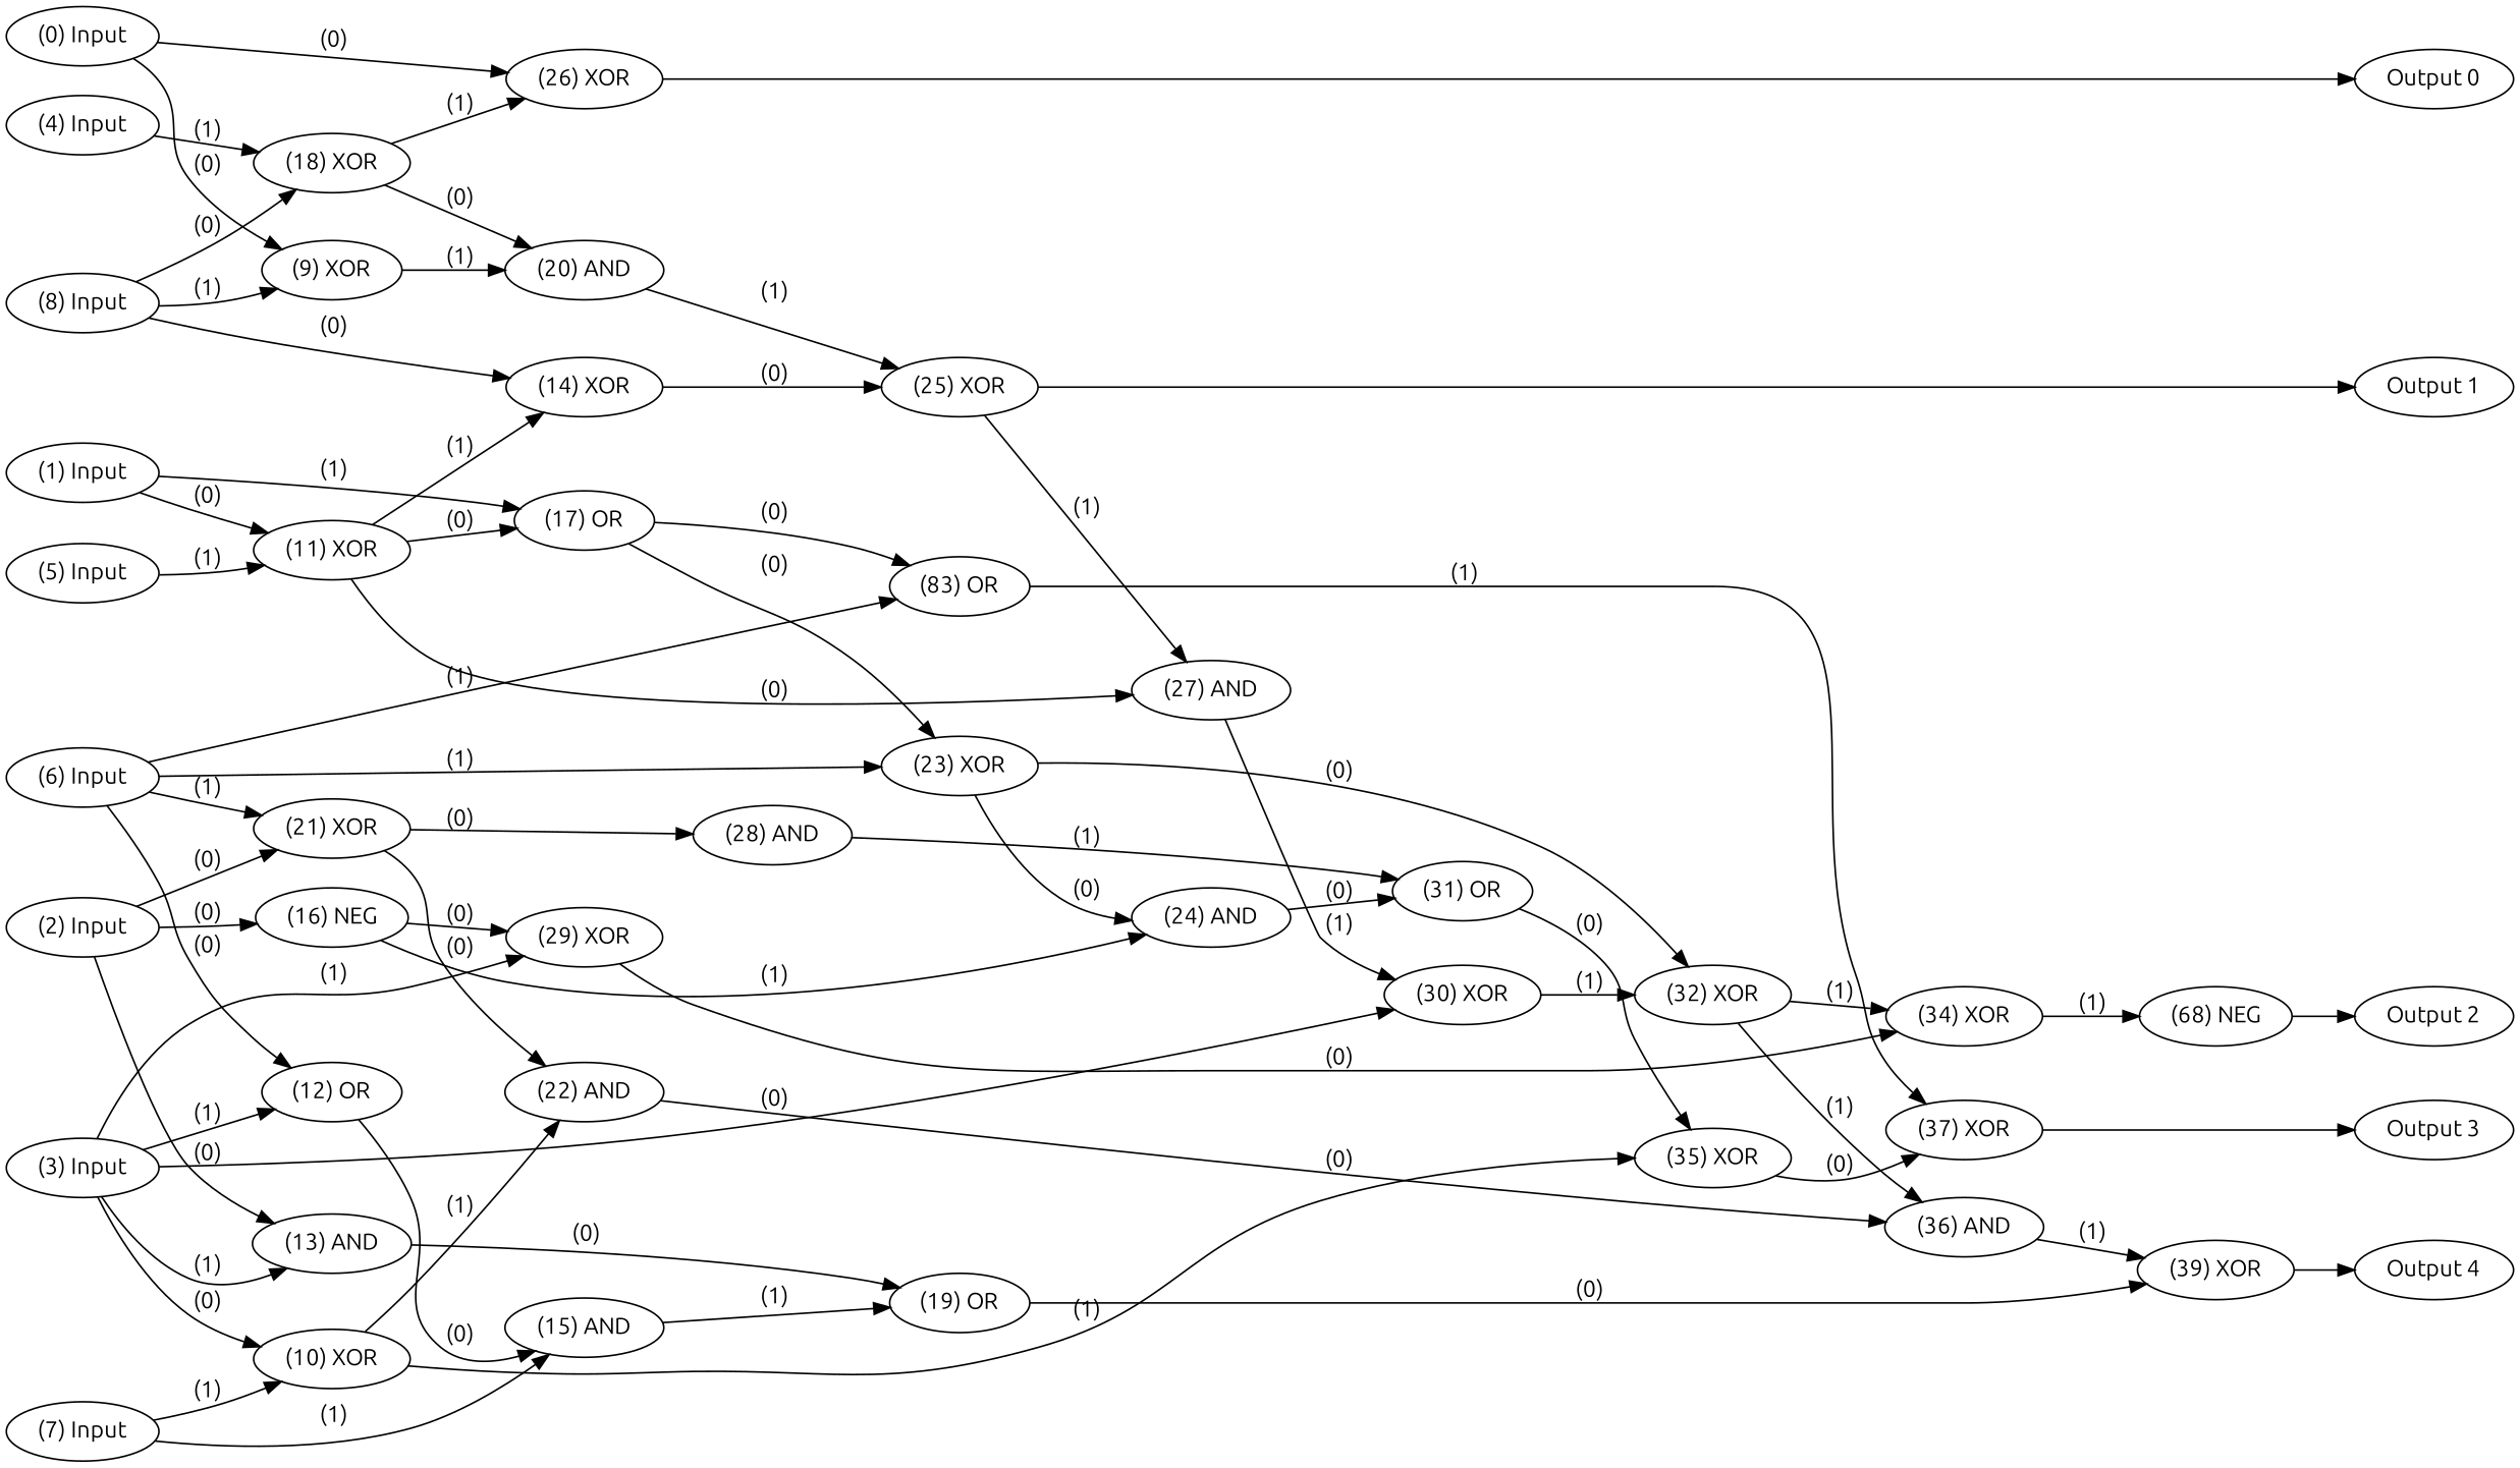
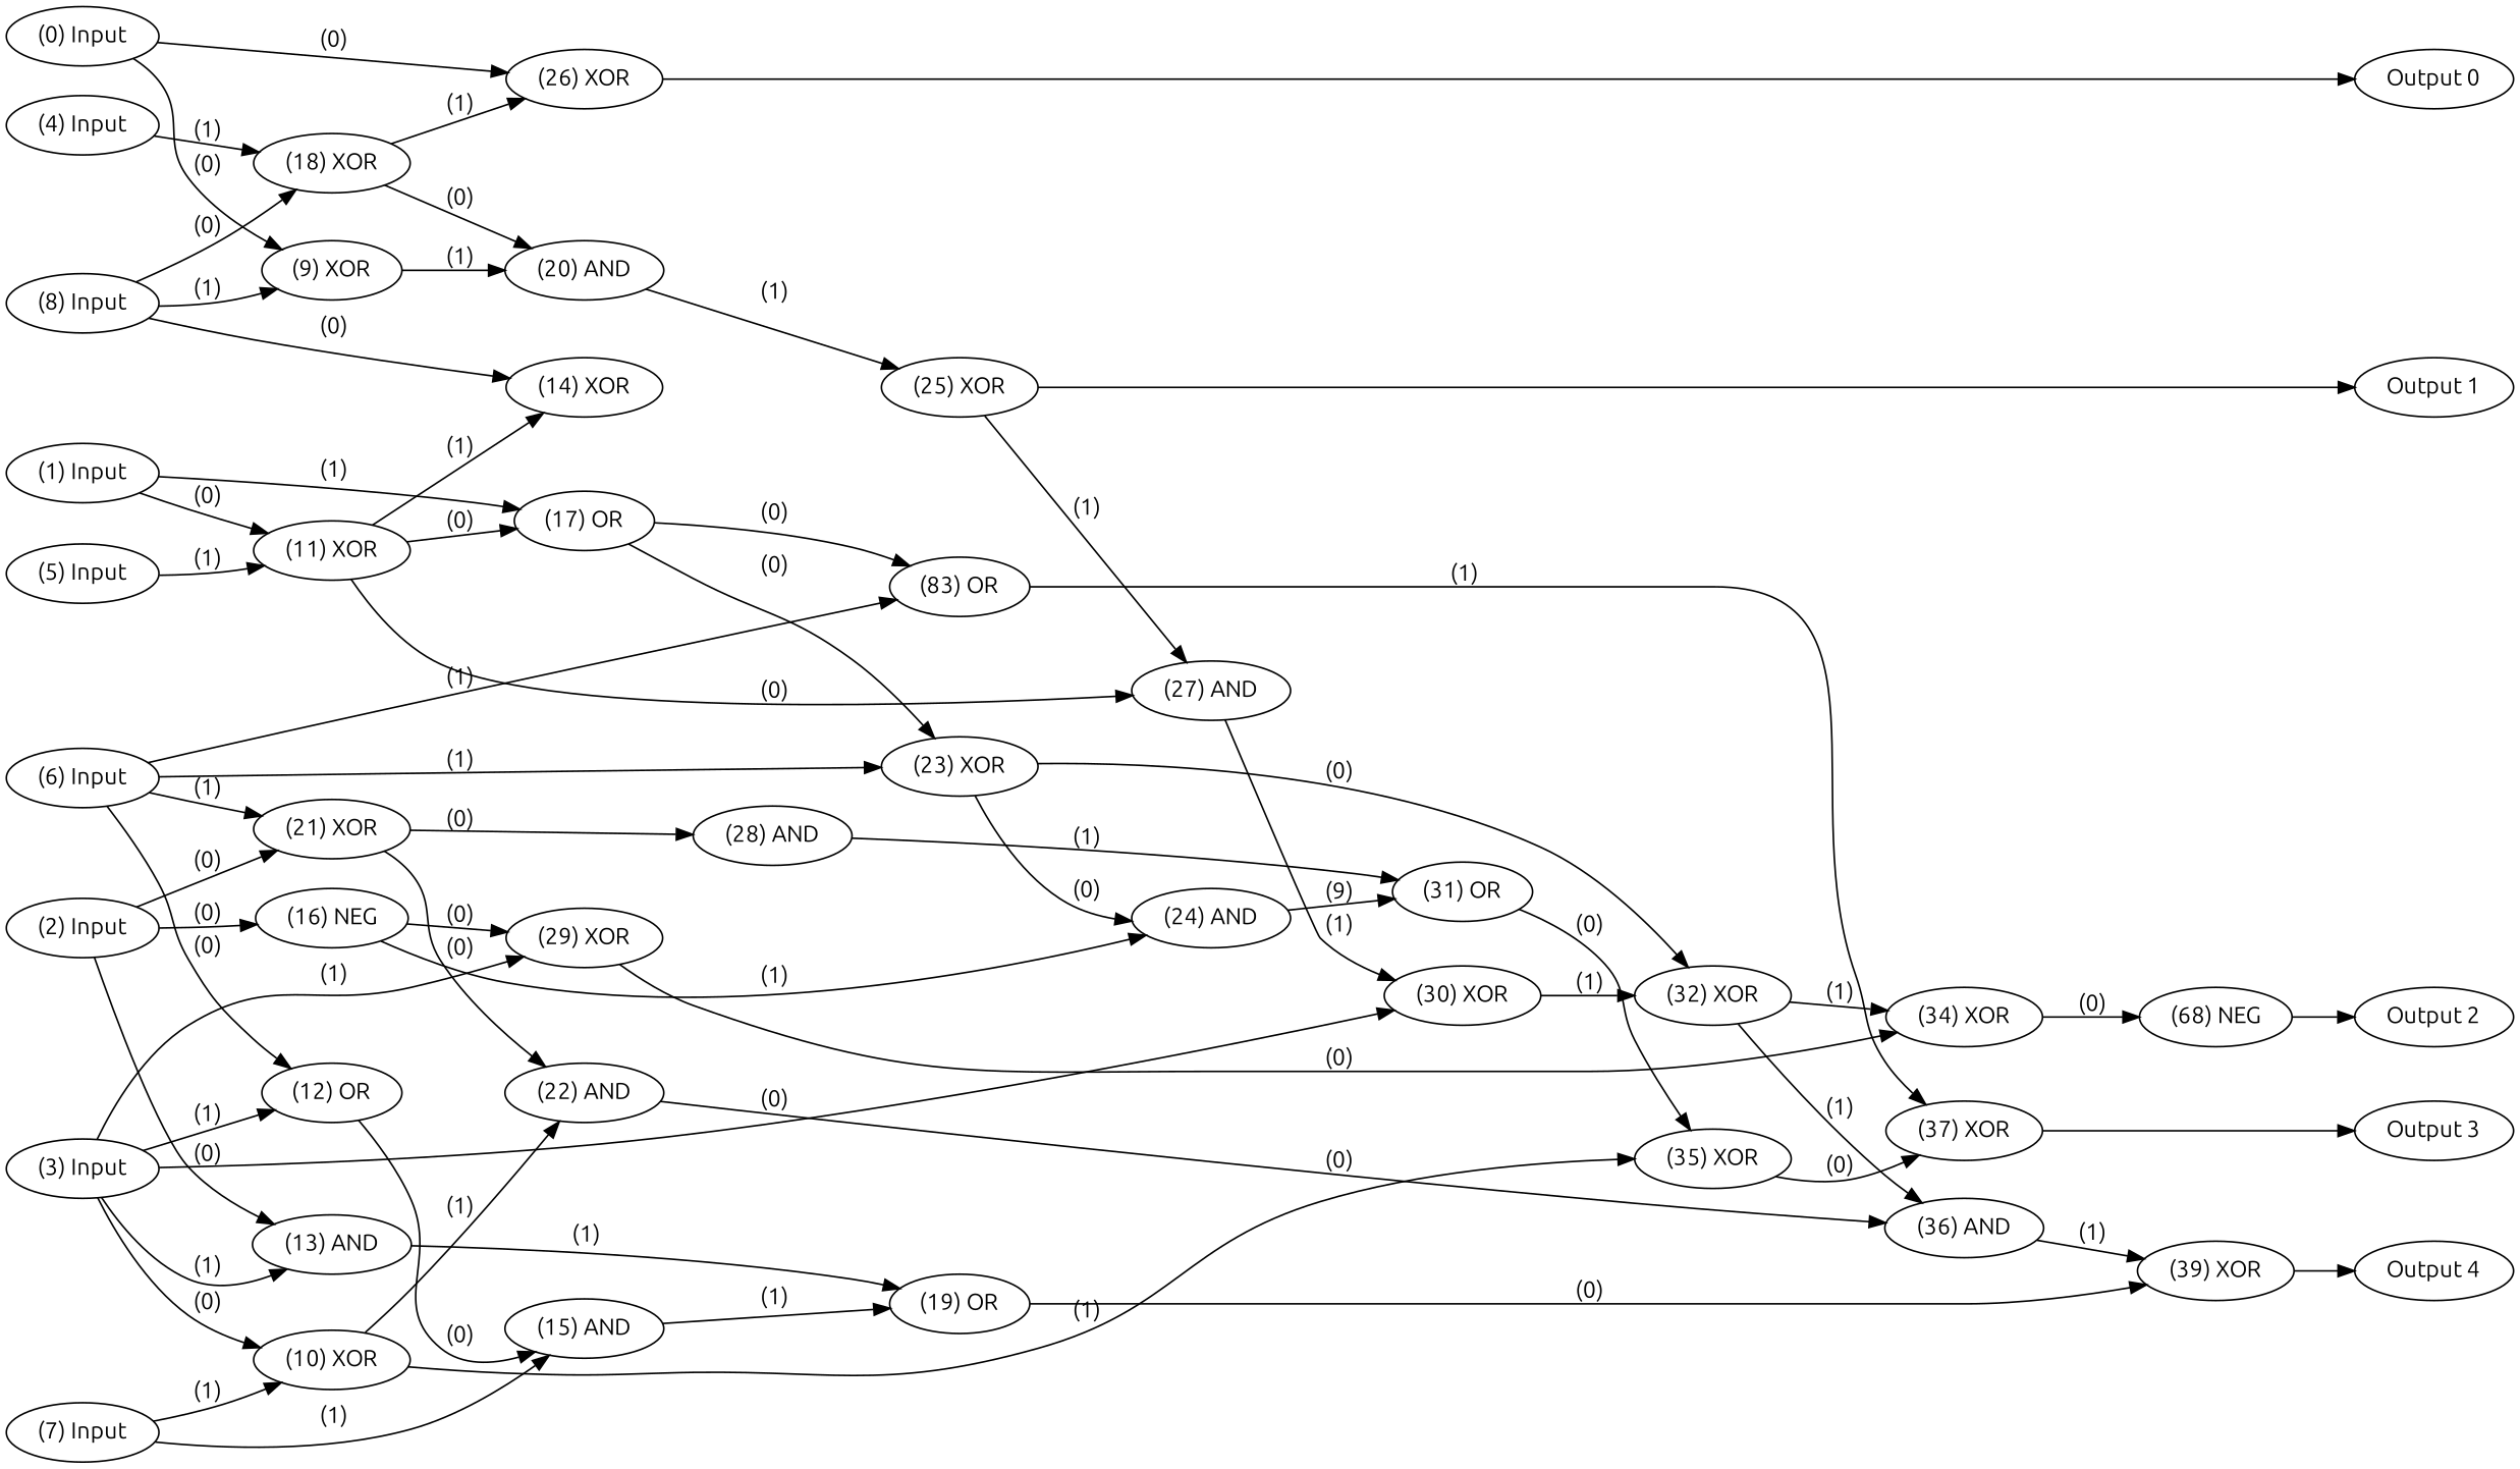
  digraph {
    fontname=Ubuntu
    rankdir=LR
    node [color=black fontcolor=black fontname=Ubuntu labelfontcolor=black]
    edge [bold=true color=black fontcolor=black fontname=Ubuntu labelfontcolor=black]
    n1 [label="(0) Input"]
    n2 [label="(1) Input"]
    n3 [label="(2) Input"]
    n4 [label="(3) Input"]
    n5 [label="(4) Input"]
    n6 [label="(5) Input"]
    n7 [label="(6) Input"]
    n8 [label="(7) Input"]
    n9 [label="(8) Input"]
    n10 [label="Output 0"]
    n11 [label="Output 1"]
    n12 [label="Output 2"]
    n13 [label="Output 3"]
    n14 [label="Output 4"]
    n15 [label="(9) XOR"]
    n16 [label="(26) XOR"]
    n17 [label="(11) XOR"]
    n18 [label="(17) OR"]
    n19 [label="(13) AND"]
    n20 [label="(16) NEG"]
    n21 [label="(21) XOR"]
    n22 [label="(10) XOR"]
    n23 [label="(12) OR"]
    n24 [label="(29) XOR"]
    n25 [label="(30) XOR"]
    n26 [label="(18) XOR"]
    n27 [label="(23) XOR"]
    n28 [label="(83) OR"]
    n29 [label="(15) AND"]
    n30 [label="(14) XOR"]
    n31 [label="(20) AND"]
    n32 [label="(27) AND"]
    n33 [label="(19) OR"]
    n34 [label="(24) AND"]
    n35 [label="(22) AND"]
    n36 [label="(28) AND"]
    n37 [label="(35) XOR"]
    n38 [label="(34) XOR"]
    n39 [label="(32) XOR"]
    n40 [label="(37) XOR"]
    n41 [label="(25) XOR"]
    n42 [label="(36) AND"]
    n43 [label="(39) XOR"]
    n44 [label="(31) OR"]
    n45 [label="(68) NEG"]
    subgraph sub_1 {
      rank=source
      n1
      n2
      n3
      n4
      n5
      n6
      n7
      n8
      n9
    }
    subgraph sub_2 {
      rank=max
      n10
      n11
      n12
      n13
      n14
    }
    n1 -> n15 [label=" (0)"]
    n1 -> n16 [label=" (0)"]
    n2 -> n17 [label=" (0)"]
    n2 -> n18 [label=" (1)"]
    n3 -> n19 [label=" (0)"]
    n3 -> n20 [label=" (0)"]
    n3 -> n21 [label=" (0)"]
    n4 -> n19 [label=" (1)"]
    n4 -> n22 [label=" (0)"]
    n4 -> n23 [label=" (1)"]
    n4 -> n24 [label=" (1)"]
    n4 -> n25 [label=" (0)"]
    n5 -> n26 [label=" (1)"]
    n6 -> n17 [label=" (1)"]
    n7 -> n21 [label=" (1)"]
    n7 -> n23 [label=" (0)"]
    n7 -> n27 [label=" (1)"]
    n7 -> n28 [label=" (1)"]
    n8 -> n22 [label=" (1)"]
    n8 -> n29 [label=" (1)"]
    n9 -> n15 [label=" (1)"]
    n9 -> n26 [label=" (0)"]
    n9 -> n30 [label=" (0)"]
    n15 -> n31 [label=" (1)"]
    n16 -> n10
    n17 -> n18 [label=" (0)"]
    n17 -> n30 [label=" (1)"]
    n17 -> n32 [label=" (0)"]
    n18 -> n27 [label=" (0)"]
    n18 -> n28 [label=" (0)"]
-   n19 -> n33 [label=" (0)"]
+   n19 -> n33 [label=" (1)"]
    n20 -> n24 [label=" (0)"]
    n20 -> n34 [label=" (1)"]
    n21 -> n35 [label=" (0)"]
    n21 -> n36 [label=" (0)"]
    n22 -> n35 [label=" (1)"]
    n22 -> n37 [label=" (1)"]
    n23 -> n29 [label=" (0)"]
    n24 -> n38 [label=" (0)"]
    n25 -> n39 [label=" (1)"]
    n26 -> n16 [label=" (1)"]
    n26 -> n31 [label=" (0)"]
    n27 -> n34 [label=" (0)"]
    n27 -> n39 [label=" (0)"]
    n28 -> n40 [label=" (1)"]
    n29 -> n33 [label=" (1)"]
-   n30 -> n41 [label=" (0)"]
    n31 -> n41 [label=" (1)"]
    n32 -> n25 [label=" (1)"]
    n33 -> n43 [label=" (0)"]
-   n34 -> n44 [label=" (0)"]
+   n34 -> n44 [label=" (9)"]
    n35 -> n42 [label=" (0)"]
    n36 -> n44 [label=" (1)"]
    n37 -> n40 [label=" (0)"]
-   n38 -> n45 [label=" (1)"]
+   n38 -> n45 [label=" (0)"]
    n39 -> n38 [label=" (1)"]
    n39 -> n42 [label=" (1)"]
    n40 -> n13
    n41 -> n11
    n41 -> n32 [label=" (1)"]
    n42 -> n43 [label=" (1)"]
    n43 -> n14
    n44 -> n37 [label=" (0)"]
    n45 -> n12
  }
